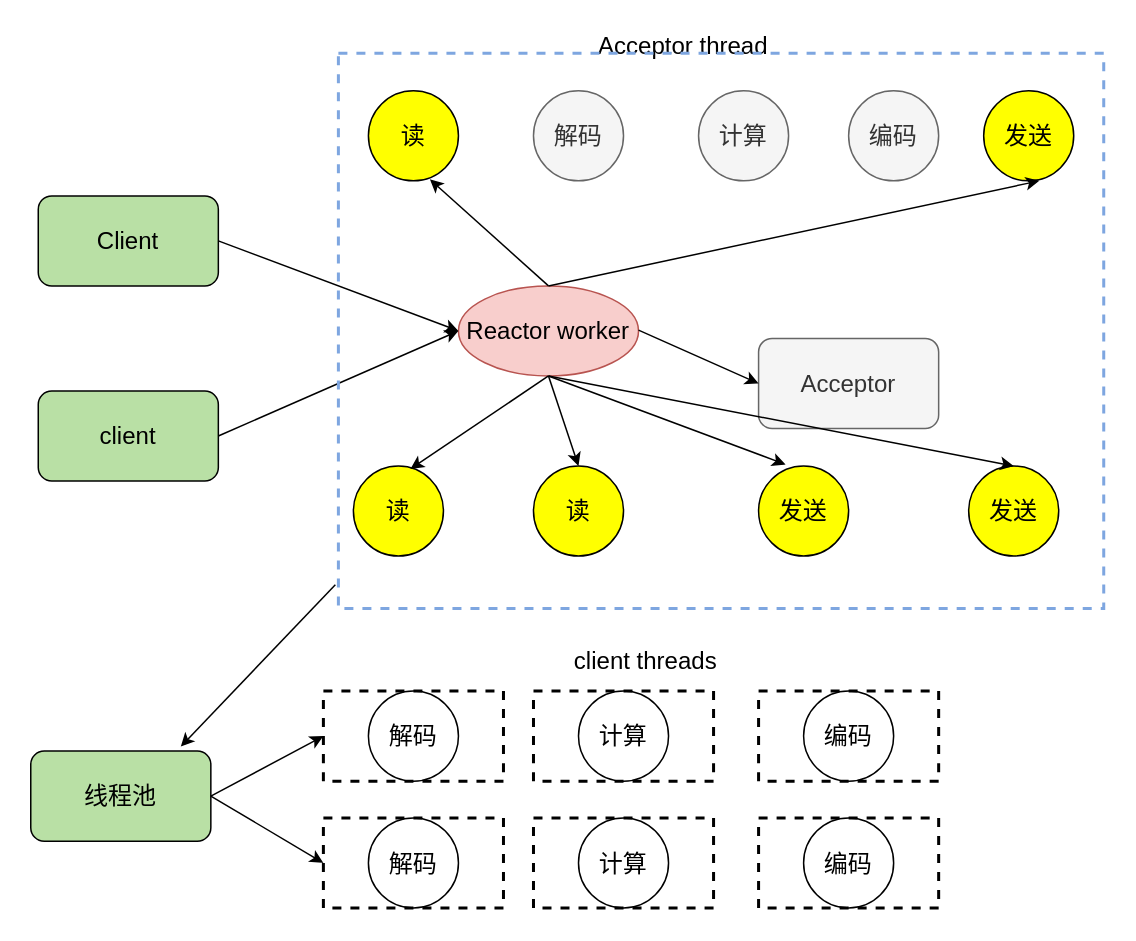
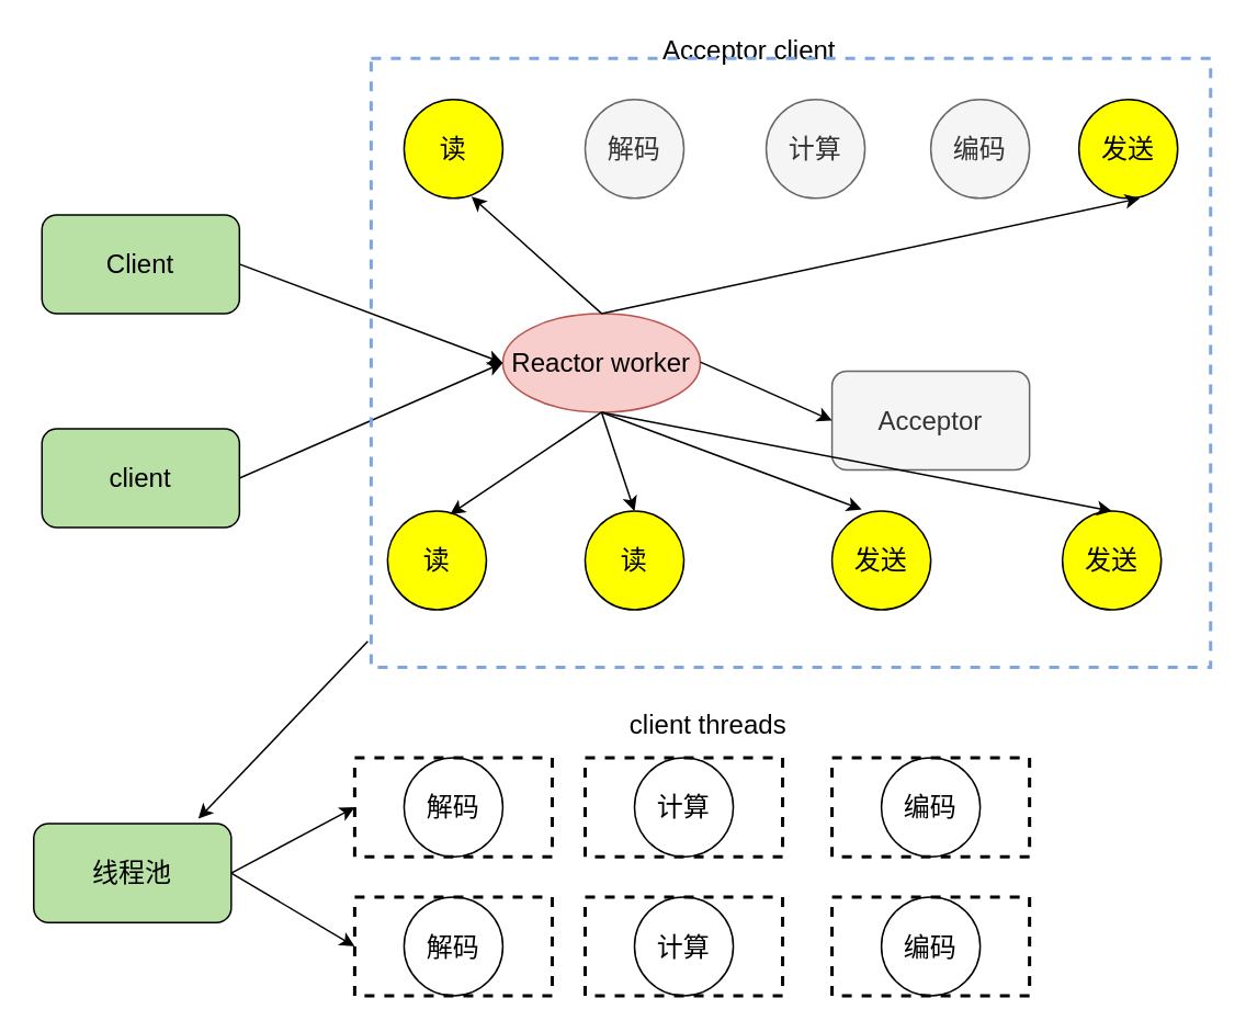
  <mxCell id="0" />
  <mxCell id="1" parent="0" />
  <mxCell id="2" value="Client" style="rounded=1;whiteSpace=wrap;html=1;fillColor=#B9E0A5;fontSize=16;" vertex="1" parent="1"><mxGeometry x="25" y="130" width="120" height="60" as="geometry" /></mxCell>
  <mxCell id="3" value="client" style="rounded=1;whiteSpace=wrap;html=1;fillColor=#B9E0A5;fontSize=16;" vertex="1" parent="1"><mxGeometry x="25" y="260" width="120" height="60" as="geometry" /></mxCell>
  <mxCell id="4" value="&lt;font style=&quot;font-size: 16px&quot;&gt;Reactor worker&lt;/font&gt;" style="ellipse;whiteSpace=wrap;html=1;fillColor=#f8cecc;strokeColor=#b85450;fontSize=16;" vertex="1" parent="1"><mxGeometry x="305" y="190" width="120" height="60" as="geometry" /></mxCell>
  <mxCell id="5" value="读" style="ellipse;whiteSpace=wrap;html=1;aspect=fixed;fillColor=#FFFF00;fontSize=16;" vertex="1" parent="1"><mxGeometry x="245" y="60" width="60" height="60" as="geometry" /></mxCell>
  <mxCell id="6" value="解码" style="ellipse;whiteSpace=wrap;html=1;aspect=fixed;fillColor=#f5f5f5;strokeColor=#666666;fontColor=#333333;fontSize=16;" vertex="1" parent="1"><mxGeometry x="355" y="60" width="60" height="60" as="geometry" /></mxCell>
  <mxCell id="7" value="计算" style="ellipse;whiteSpace=wrap;html=1;aspect=fixed;fillColor=#f5f5f5;strokeColor=#666666;fontColor=#333333;fontSize=16;" vertex="1" parent="1"><mxGeometry x="465" y="60" width="60" height="60" as="geometry" /></mxCell>
  <mxCell id="8" value="编码" style="ellipse;whiteSpace=wrap;html=1;aspect=fixed;fillColor=#f5f5f5;strokeColor=#666666;fontColor=#333333;fontSize=16;" vertex="1" parent="1"><mxGeometry x="565" y="60" width="60" height="60" as="geometry" /></mxCell>
  <mxCell id="9" value="发送" style="ellipse;whiteSpace=wrap;html=1;aspect=fixed;fillColor=#FFFF00;fontSize=16;" vertex="1" parent="1"><mxGeometry x="655" y="60" width="60" height="60" as="geometry" /></mxCell>
  <mxCell id="10" value="读" style="ellipse;whiteSpace=wrap;html=1;aspect=fixed;fillColor=#FFFF00;fontSize=16;" vertex="1" parent="1"><mxGeometry x="235" y="310" width="60" height="60" as="geometry" /></mxCell>
  <mxCell id="11" value="解码" style="ellipse;whiteSpace=wrap;html=1;aspect=fixed;fontSize=16;" vertex="1" parent="1"><mxGeometry x="245" y="460" width="60" height="60" as="geometry" /></mxCell>
  <mxCell id="12" value="计算" style="ellipse;whiteSpace=wrap;html=1;aspect=fixed;fontSize=16;" vertex="1" parent="1"><mxGeometry x="385" y="460" width="60" height="60" as="geometry" /></mxCell>
  <mxCell id="13" value="编码" style="ellipse;whiteSpace=wrap;html=1;aspect=fixed;fontSize=16;" vertex="1" parent="1"><mxGeometry x="535" y="460" width="60" height="60" as="geometry" /></mxCell>
  <mxCell id="14" value="发送" style="ellipse;whiteSpace=wrap;html=1;aspect=fixed;fillColor=#FFFF00;fontSize=16;" vertex="1" parent="1"><mxGeometry x="645" y="310" width="60" height="60" as="geometry" /></mxCell>
  <mxCell id="15" value="Acceptor" style="rounded=1;whiteSpace=wrap;html=1;fillColor=#f5f5f5;strokeColor=#666666;fontColor=#333333;fontSize=16;" vertex="1" parent="1"><mxGeometry x="505" y="225" width="120" height="60" as="geometry" /></mxCell>
  <mxCell id="16" value="" style="endArrow=classic;html=1;entryX=0.683;entryY=0.983;entryDx=0;entryDy=0;entryPerimeter=0;exitX=0.5;exitY=0;exitDx=0;exitDy=0;fontSize=16;" edge="1" parent="1" source="4" target="5"><mxGeometry width="50" height="50" relative="1" as="geometry"><mxPoint x="455" y="220" as="sourcePoint" /><mxPoint x="505" y="170" as="targetPoint" /></mxGeometry></mxCell>
  <mxCell id="17" value="" style="endArrow=classic;html=1;exitX=0.5;exitY=0;exitDx=0;exitDy=0;entryX=0.617;entryY=1;entryDx=0;entryDy=0;entryPerimeter=0;fontSize=16;" edge="1" parent="1" source="4" target="9"><mxGeometry width="50" height="50" relative="1" as="geometry"><mxPoint x="475" y="180" as="sourcePoint" /><mxPoint x="525" y="130" as="targetPoint" /></mxGeometry></mxCell>
  <mxCell id="18" value="" style="endArrow=classic;html=1;entryX=0;entryY=0.5;entryDx=0;entryDy=0;fontSize=16;" edge="1" parent="1" target="15"><mxGeometry width="50" height="50" relative="1" as="geometry"><mxPoint x="425" y="219.5" as="sourcePoint" /><mxPoint x="485" y="219.5" as="targetPoint" /></mxGeometry></mxCell>
  <mxCell id="19" value="" style="endArrow=classic;html=1;entryX=0.633;entryY=0.033;entryDx=0;entryDy=0;entryPerimeter=0;fontSize=16;" edge="1" parent="1" target="10"><mxGeometry width="50" height="50" relative="1" as="geometry"><mxPoint x="365" y="250" as="sourcePoint" /><mxPoint x="325" y="310" as="targetPoint" /></mxGeometry></mxCell>
  <mxCell id="20" value="" style="endArrow=classic;html=1;entryX=0.5;entryY=0;entryDx=0;entryDy=0;fontSize=16;" edge="1" parent="1" target="14"><mxGeometry width="50" height="50" relative="1" as="geometry"><mxPoint x="365" y="250" as="sourcePoint" /><mxPoint x="415" y="310" as="targetPoint" /></mxGeometry></mxCell>
- <mxCell id="21" value="&lt;font style=&quot;font-size: 16px&quot;&gt;Acceptor thread&lt;/font&gt;" style="text;html=1;strokeColor=none;fillColor=none;align=center;verticalAlign=middle;whiteSpace=wrap;rounded=0;fontSize=16;" vertex="1" parent="1"><mxGeometry x="395" y="20" width="120" height="20" as="geometry" /></mxCell>
+ <mxCell id="21" value="&lt;font style=&quot;font-size: 16px&quot;&gt;Acceptor client&lt;/font&gt;" style="text;html=1;strokeColor=none;fillColor=none;align=center;verticalAlign=middle;whiteSpace=wrap;rounded=0;fontSize=16;" vertex="1" parent="1"><mxGeometry x="395" y="20" width="120" height="20" as="geometry" /></mxCell>
  <mxCell id="22" value="" style="endArrow=classic;html=1;exitX=1;exitY=0.5;exitDx=0;exitDy=0;entryX=0;entryY=0.5;entryDx=0;entryDy=0;fontSize=16;" edge="1" parent="1" source="2" target="4"><mxGeometry width="50" height="50" relative="1" as="geometry"><mxPoint x="235" y="200" as="sourcePoint" /><mxPoint x="225" y="170.746" as="targetPoint" /></mxGeometry></mxCell>
  <mxCell id="23" value="" style="endArrow=classic;html=1;exitX=1;exitY=0.5;exitDx=0;exitDy=0;entryX=0;entryY=0.5;entryDx=0;entryDy=0;fontSize=16;" edge="1" parent="1" source="3" target="4"><mxGeometry width="50" height="50" relative="1" as="geometry"><mxPoint x="205" y="300" as="sourcePoint" /><mxPoint x="255" y="250" as="targetPoint" /></mxGeometry></mxCell>
  <mxCell id="24" value="读" style="ellipse;whiteSpace=wrap;html=1;aspect=fixed;fillColor=#FFFF00;fontSize=16;" vertex="1" parent="1"><mxGeometry x="355" y="310" width="60" height="60" as="geometry" /></mxCell>
  <mxCell id="25" value="发送" style="ellipse;whiteSpace=wrap;html=1;aspect=fixed;fillColor=#FFFF00;fontSize=16;" vertex="1" parent="1"><mxGeometry x="505" y="310" width="60" height="60" as="geometry" /></mxCell>
  <mxCell id="26" value="" style="endArrow=classic;html=1;exitX=0.5;exitY=1;exitDx=0;exitDy=0;entryX=0.5;entryY=0;entryDx=0;entryDy=0;fontSize=16;" edge="1" parent="1" source="4" target="24"><mxGeometry width="50" height="50" relative="1" as="geometry"><mxPoint x="445" y="340" as="sourcePoint" /><mxPoint x="495" y="290" as="targetPoint" /></mxGeometry></mxCell>
  <mxCell id="27" value="" style="endArrow=classic;html=1;exitX=0.5;exitY=1;exitDx=0;exitDy=0;entryX=0.3;entryY=-0.017;entryDx=0;entryDy=0;entryPerimeter=0;fontSize=16;" edge="1" parent="1" source="4" target="25"><mxGeometry width="50" height="50" relative="1" as="geometry"><mxPoint x="455" y="340" as="sourcePoint" /><mxPoint x="505" y="290" as="targetPoint" /></mxGeometry></mxCell>
  <mxCell id="28" value="" style="rounded=0;whiteSpace=wrap;html=1;fillColor=none;dashed=1;strokeWidth=2;fontSize=16;" vertex="1" parent="1"><mxGeometry x="215" y="460" width="120" height="60" as="geometry" /></mxCell>
  <mxCell id="29" value="" style="rounded=0;whiteSpace=wrap;html=1;fillColor=none;dashed=1;strokeWidth=2;fontSize=16;" vertex="1" parent="1"><mxGeometry x="355" y="460" width="120" height="60" as="geometry" /></mxCell>
  <mxCell id="30" value="" style="rounded=0;whiteSpace=wrap;html=1;fillColor=none;dashed=1;strokeWidth=2;fontSize=16;" vertex="1" parent="1"><mxGeometry x="505" y="460" width="120" height="60" as="geometry" /></mxCell>
  <mxCell id="31" value="解码" style="ellipse;whiteSpace=wrap;html=1;aspect=fixed;fontSize=16;" vertex="1" parent="1"><mxGeometry x="245" y="544.5" width="60" height="60" as="geometry" /></mxCell>
  <mxCell id="32" value="计算" style="ellipse;whiteSpace=wrap;html=1;aspect=fixed;fontSize=16;" vertex="1" parent="1"><mxGeometry x="385" y="544.5" width="60" height="60" as="geometry" /></mxCell>
  <mxCell id="33" value="编码" style="ellipse;whiteSpace=wrap;html=1;aspect=fixed;fontSize=16;" vertex="1" parent="1"><mxGeometry x="535" y="544.5" width="60" height="60" as="geometry" /></mxCell>
  <mxCell id="34" value="" style="rounded=0;whiteSpace=wrap;html=1;fillColor=none;dashed=1;strokeWidth=2;fontSize=16;" vertex="1" parent="1"><mxGeometry x="215" y="544.5" width="120" height="60" as="geometry" /></mxCell>
  <mxCell id="35" value="" style="rounded=0;whiteSpace=wrap;html=1;fillColor=none;dashed=1;strokeWidth=2;fontSize=16;" vertex="1" parent="1"><mxGeometry x="355" y="544.5" width="120" height="60" as="geometry" /></mxCell>
  <mxCell id="36" value="" style="rounded=0;whiteSpace=wrap;html=1;fillColor=none;dashed=1;strokeWidth=2;fontSize=16;" vertex="1" parent="1"><mxGeometry x="505" y="544.5" width="120" height="60" as="geometry" /></mxCell>
  <mxCell id="37" value="线程池" style="rounded=1;whiteSpace=wrap;html=1;fillColor=#B9E0A5;fontSize=16;" vertex="1" parent="1"><mxGeometry x="20" y="500" width="120" height="60" as="geometry" /></mxCell>
  <mxCell id="38" value="client threads" style="text;html=1;strokeColor=none;fillColor=none;align=center;verticalAlign=middle;whiteSpace=wrap;rounded=0;dashed=1;fontSize=16;" vertex="1" parent="1"><mxGeometry x="355" y="430" width="150" height="20" as="geometry" /></mxCell>
  <mxCell id="39" value="" style="endArrow=classic;html=1;fontSize=16;exitX=1;exitY=0.5;exitDx=0;exitDy=0;entryX=0;entryY=0.5;entryDx=0;entryDy=0;" edge="1" parent="1" source="37" target="28"><mxGeometry width="50" height="50" relative="1" as="geometry"><mxPoint x="155" y="510" as="sourcePoint" /><mxPoint x="205" y="460" as="targetPoint" /></mxGeometry></mxCell>
  <mxCell id="40" value="" style="endArrow=classic;html=1;fontSize=16;exitX=1;exitY=0.5;exitDx=0;exitDy=0;entryX=0;entryY=0.5;entryDx=0;entryDy=0;" edge="1" parent="1" source="37" target="34"><mxGeometry width="50" height="50" relative="1" as="geometry"><mxPoint x="155" y="590" as="sourcePoint" /><mxPoint x="205" y="540" as="targetPoint" /></mxGeometry></mxCell>
  <mxCell id="41" value="" style="endArrow=classic;html=1;fontSize=16;entryX=0.833;entryY=-0.05;entryDx=0;entryDy=0;entryPerimeter=0;exitX=-0.004;exitY=0.957;exitDx=0;exitDy=0;exitPerimeter=0;" edge="1" parent="1" target="37"><mxGeometry width="50" height="50" relative="1" as="geometry"><mxPoint x="222.96" y="389.09" as="sourcePoint" /><mxPoint x="205" y="350" as="targetPoint" /></mxGeometry></mxCell>
  <mxCell id="42" value="" style="rounded=0;whiteSpace=wrap;html=1;fillColor=none;dashed=1;strokeColor=#7EA6E0;strokeWidth=2;fontSize=16;" vertex="1" parent="1"><mxGeometry x="225" y="35" width="510" height="370" as="geometry" /></mxCell>
